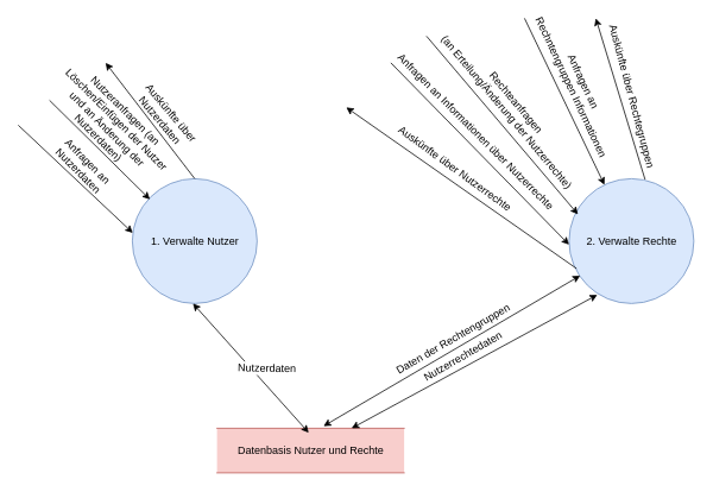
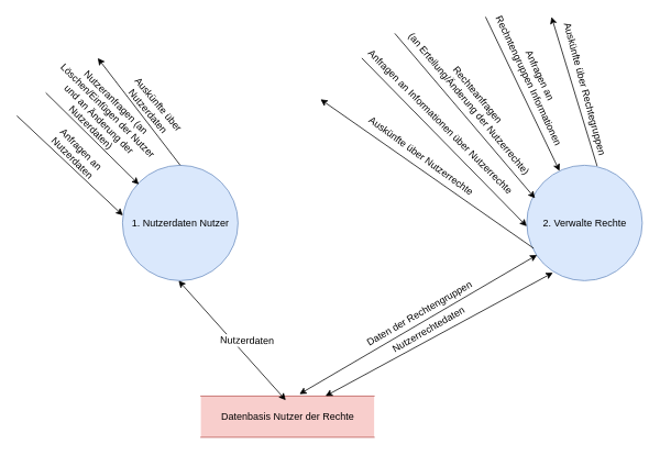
  <mxCell id="0" />
  <mxCell id="1" parent="0" />
- <mxCell id="2" value="1. Verwalte Nutzer &lt;br&gt;" style="shape=ellipse;html=1;dashed=0;whitespace=wrap;perimeter=ellipsePerimeter;fillColor=#dae8fc;strokeColor=#6c8ebf;" vertex="1" parent="1"><mxGeometry x="148" y="200" width="140" height="140" as="geometry" /></mxCell>
+ <mxCell id="2" value="1. Nutzerdaten Nutzer &lt;br&gt;" style="shape=ellipse;html=1;dashed=0;whitespace=wrap;perimeter=ellipsePerimeter;fillColor=#dae8fc;strokeColor=#6c8ebf;" vertex="1" parent="1"><mxGeometry x="148" y="200" width="140" height="140" as="geometry" /></mxCell>
  <mxCell id="3" value="2. Verwalte Rechte" style="shape=ellipse;html=1;dashed=0;whitespace=wrap;perimeter=ellipsePerimeter;fillColor=#dae8fc;strokeColor=#6c8ebf;" vertex="1" parent="1"><mxGeometry x="638" y="200" width="140" height="140" as="geometry" /></mxCell>
- <mxCell id="4" value="Datenbasis Nutzer und Rechte" style="html=1;dashed=0;whitespace=wrap;shape=partialRectangle;right=0;left=0;fillColor=#f8cecc;strokeColor=#b85450;" vertex="1" parent="1"><mxGeometry x="243" y="480" width="210" height="50" as="geometry" /></mxCell>
+ <mxCell id="4" value="Datenbasis Nutzer der Rechte" style="html=1;dashed=0;whitespace=wrap;shape=partialRectangle;right=0;left=0;fillColor=#f8cecc;strokeColor=#b85450;" vertex="1" parent="1"><mxGeometry x="243" y="480" width="210" height="50" as="geometry" /></mxCell>
  <mxCell id="5" value="" style="endArrow=classic;html=1;entryX=0.091;entryY=0.223;entryDx=0;entryDy=0;entryPerimeter=0;" edge="1" parent="1"><mxGeometry width="50" height="50" relative="1" as="geometry"><mxPoint x="55" y="112" as="sourcePoint" /><mxPoint x="167.74" y="223.22" as="targetPoint" /></mxGeometry></mxCell>
  <mxCell id="6" value="" style="endArrow=classic;html=1;" edge="1" parent="1"><mxGeometry width="50" height="50" relative="1" as="geometry"><mxPoint x="478" y="40" as="sourcePoint" /><mxPoint x="648" y="240" as="targetPoint" /></mxGeometry></mxCell>
  <mxCell id="7" value="Nutzeranfragen (an Löschen/Einfügen der Nutzer und an Änderung der Nutzerdaten)" style="text;html=1;strokeColor=none;fillColor=none;align=center;verticalAlign=middle;whiteSpace=wrap;rounded=0;rotation=45;" vertex="1" parent="1"><mxGeometry x="43" y="104" width="165" height="70" as="geometry" /></mxCell>
  <mxCell id="8" value="&amp;nbsp;Auskünfte über Nutzerdaten" style="text;html=1;strokeColor=none;fillColor=none;align=center;verticalAlign=middle;whiteSpace=wrap;rounded=0;rotation=50;" vertex="1" parent="1"><mxGeometry x="138" y="110" width="95" height="39" as="geometry" /></mxCell>
  <mxCell id="9" value="" style="endArrow=classic;html=1;exitX=0.5;exitY=0;exitDx=0;exitDy=0;" edge="1" parent="1" source="2"><mxGeometry width="50" height="50" relative="1" as="geometry"><mxPoint x="189" y="210" as="sourcePoint" /><mxPoint x="118" y="70" as="targetPoint" /></mxGeometry></mxCell>
  <mxCell id="10" value="" style="endArrow=classic;startArrow=classic;html=1;entryX=0.5;entryY=1;entryDx=0;entryDy=0;exitX=0.49;exitY=0.1;exitDx=0;exitDy=0;exitPerimeter=0;" edge="1" parent="1" source="4"><mxGeometry width="50" height="50" relative="1" as="geometry"><mxPoint x="216" y="460" as="sourcePoint" /><mxPoint x="216" y="340" as="targetPoint" /></mxGeometry></mxCell>
  <mxCell id="11" value="Nutzerdaten" style="text;html=1;align=center;verticalAlign=middle;resizable=0;points=[];;labelBackgroundColor=#ffffff;rotation=1;" vertex="1" connectable="0" parent="10"><mxGeometry x="-0.231" y="1" relative="1" as="geometry"><mxPoint x="3" y="-17.5" as="offset" /></mxGeometry></mxCell>
  <mxCell id="12" value="Anfragen an Nutzerdaten" style="text;html=1;strokeColor=none;fillColor=none;align=center;verticalAlign=middle;whiteSpace=wrap;rounded=0;rotation=45;" vertex="1" parent="1"><mxGeometry x="73" y="176" width="40" height="20" as="geometry" /></mxCell>
  <mxCell id="13" value="" style="endArrow=classic;html=1;entryX=-0.011;entryY=0.577;entryDx=0;entryDy=0;entryPerimeter=0;" edge="1" parent="1"><mxGeometry width="50" height="50" relative="1" as="geometry"><mxPoint x="20" y="140" as="sourcePoint" /><mxPoint x="148.46" y="260.78" as="targetPoint" /></mxGeometry></mxCell>
  <mxCell id="14" value="" style="endArrow=classic;html=1;" edge="1" parent="1" target="3"><mxGeometry width="50" height="50" relative="1" as="geometry"><mxPoint x="588" y="20" as="sourcePoint" /><mxPoint x="845.2" y="-22.84" as="targetPoint" /></mxGeometry></mxCell>
  <mxCell id="15" value="Anfragen an &lt;br&gt;Rechntengruppen Informationen" style="text;html=1;align=center;verticalAlign=middle;resizable=0;points=[];;labelBackgroundColor=#ffffff;rotation=65;" vertex="1" connectable="0" parent="14"><mxGeometry x="-0.314" y="1" relative="1" as="geometry"><mxPoint x="28" y="10" as="offset" /></mxGeometry></mxCell>
  <mxCell id="16" value="" style="endArrow=classic;html=1;exitX=0.609;exitY=0.006;exitDx=0;exitDy=0;exitPerimeter=0;" edge="1" parent="1" source="3"><mxGeometry width="50" height="50" relative="1" as="geometry"><mxPoint x="718" y="50" as="sourcePoint" /><mxPoint x="668" y="20" as="targetPoint" /></mxGeometry></mxCell>
  <mxCell id="17" value="Auskünfte über Rechtegruppen" style="text;html=1;align=center;verticalAlign=middle;resizable=0;points=[];;labelBackgroundColor=#ffffff;rotation=75;" vertex="1" connectable="0" parent="16"><mxGeometry x="0.283" relative="1" as="geometry"><mxPoint x="21" y="21" as="offset" /></mxGeometry></mxCell>
  <mxCell id="18" value="Rechteanfragen&lt;br&gt;&amp;nbsp;(an Erteilung/Änderung der Nutzerrechte)" style="text;html=1;align=center;verticalAlign=middle;resizable=0;points=[];;autosize=1;rotation=50;" vertex="1" parent="1"><mxGeometry x="453" y="104" width="240" height="30" as="geometry" /></mxCell>
  <mxCell id="19" value="" style="endArrow=classic;html=1;" edge="1" parent="1"><mxGeometry width="50" height="50" relative="1" as="geometry"><mxPoint x="438" y="70" as="sourcePoint" /><mxPoint x="638" y="274" as="targetPoint" /></mxGeometry></mxCell>
  <mxCell id="20" value="Anfragen an Informationen über Nutzerrechte" style="text;html=1;align=center;verticalAlign=middle;resizable=0;points=[];;labelBackgroundColor=#ffffff;rotation=45;" vertex="1" connectable="0" parent="19"><mxGeometry x="-0.12" y="2" relative="1" as="geometry"><mxPoint x="5" y="-12" as="offset" /></mxGeometry></mxCell>
  <mxCell id="21" value="" style="endArrow=classic;html=1;exitX=0.06;exitY=0.72;exitDx=0;exitDy=0;exitPerimeter=0;" edge="1" parent="1" source="3"><mxGeometry width="50" height="50" relative="1" as="geometry"><mxPoint x="38" y="840" as="sourcePoint" /><mxPoint x="388" y="120" as="targetPoint" /></mxGeometry></mxCell>
  <mxCell id="22" value="Auskünfte über Nutzerrechte" style="text;html=1;align=center;verticalAlign=middle;resizable=0;points=[];;labelBackgroundColor=#ffffff;rotation=36;direction=south;" vertex="1" connectable="0" parent="21"><mxGeometry x="-0.114" y="1" relative="1" as="geometry"><mxPoint x="-21" y="-33.5" as="offset" /></mxGeometry></mxCell>
  <mxCell id="23" value="" style="endArrow=classic;startArrow=classic;html=1;entryX=0.226;entryY=0.931;entryDx=0;entryDy=0;entryPerimeter=0;" edge="1" parent="1" source="4" target="3"><mxGeometry width="50" height="50" relative="1" as="geometry"><mxPoint x="38" y="600" as="sourcePoint" /><mxPoint x="88" y="550" as="targetPoint" /></mxGeometry></mxCell>
  <mxCell id="24" value="Nutzerrechtedaten" style="text;html=1;align=center;verticalAlign=middle;resizable=0;points=[];;labelBackgroundColor=#ffffff;rotation=-30;" vertex="1" connectable="0" parent="23"><mxGeometry x="0.192" relative="1" as="geometry"><mxPoint x="-40.5" y="9" as="offset" /></mxGeometry></mxCell>
  <mxCell id="25" value="" style="endArrow=classic;startArrow=classic;html=1;entryX=0.089;entryY=0.777;entryDx=0;entryDy=0;entryPerimeter=0;exitX=0.569;exitY=-0.048;exitDx=0;exitDy=0;exitPerimeter=0;" edge="1" parent="1" source="4" target="3"><mxGeometry width="50" height="50" relative="1" as="geometry"><mxPoint x="38" y="600" as="sourcePoint" /><mxPoint x="88" y="550" as="targetPoint" /></mxGeometry></mxCell>
  <mxCell id="26" value="Daten der Rechtengruppen" style="text;html=1;align=center;verticalAlign=middle;resizable=0;points=[];;labelBackgroundColor=#ffffff;rotation=-30;" vertex="1" connectable="0" parent="25"><mxGeometry x="0.078" y="1" relative="1" as="geometry"><mxPoint x="-9.5" y="-5.5" as="offset" /></mxGeometry></mxCell>
